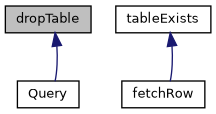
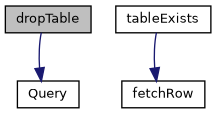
  digraph {
    rankdir=TB
    node [color=black fillcolor=white fontname=Helvetica fontsize=10 shape=record style=filled]
    edge [color=midnightblue fontname=Helvetica fontsize=10 labelfontname=Helvetica labelfontsize=10 style=solid]
    n1 [fillcolor=grey75 fontcolor=black height=0.2 label=dropTable width=0.4]
    n2 [height=0.2 label=Query width=0.4]
    n3 [height=0.2 label=tableExists width=0.4]
    n4 [height=0.2 label=fetchRow width=0.4]
-   n2 -> n1
-   n4 -> n3
+   n1 -> n2
+   n3 -> n4
  }
